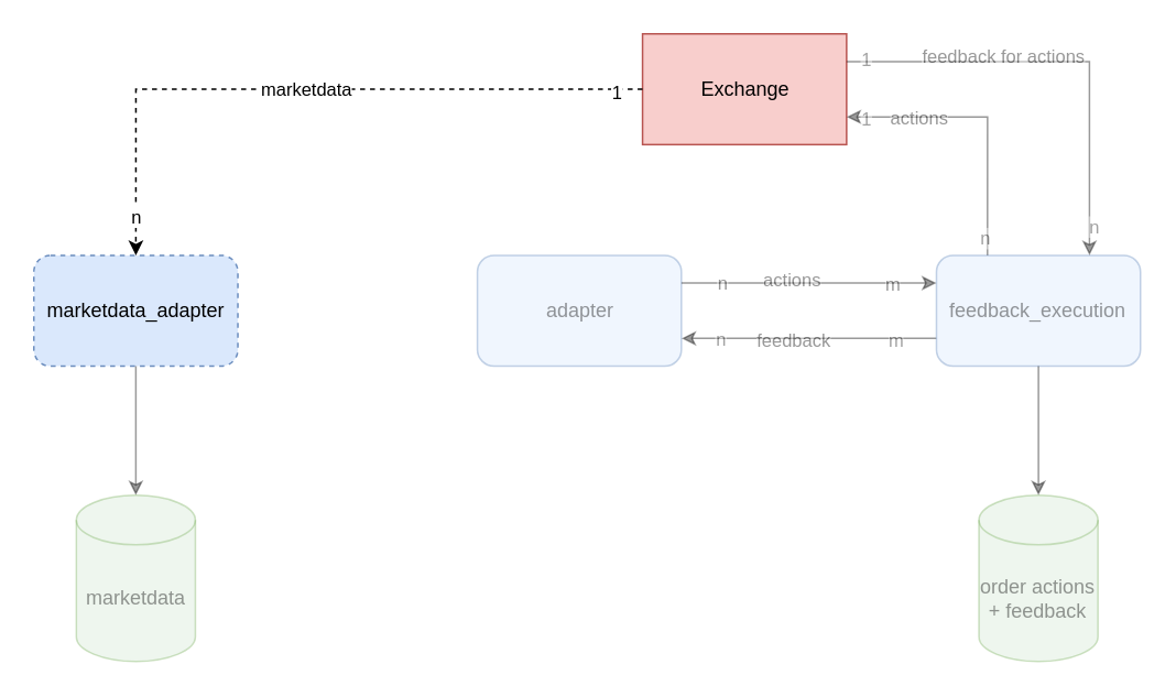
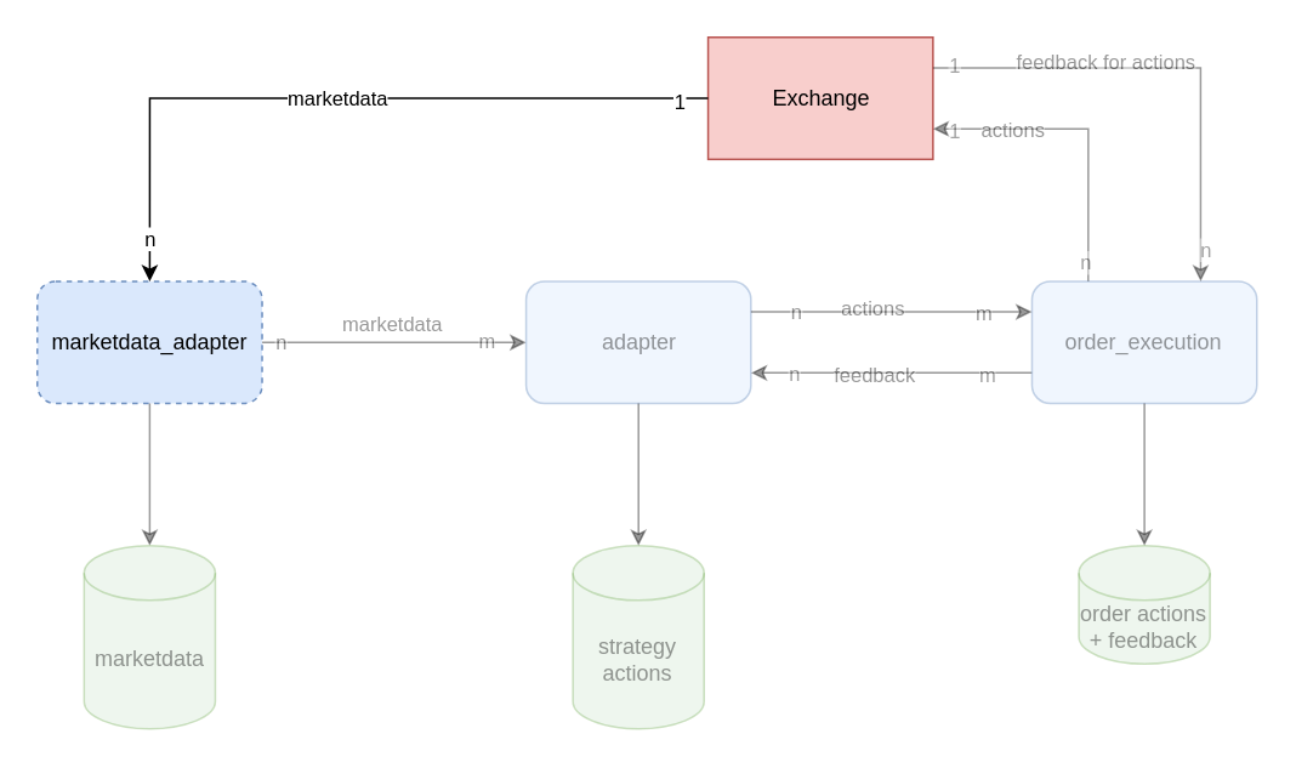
  <mxCell id="0" />
  <mxCell id="1" parent="0" />
  <mxCell id="2" value="marketdata_adapter" style="rounded=1;whiteSpace=wrap;html=1;fillColor=#dae8fc;strokeColor=#6c8ebf;dashed=1;" parent="1" vertex="1"><mxGeometry x="20" y="154.12" width="123.526" height="67.059" as="geometry" /></mxCell>
+ <mxCell id="3" style="edgeStyle=orthogonalEdgeStyle;rounded=0;orthogonalLoop=1;jettySize=auto;html=1;exitX=1;exitY=0.5;exitDx=0;exitDy=0;entryX=0;entryY=0.5;entryDx=0;entryDy=0;fillOpacity=40;strokeOpacity=40;textOpacity=40;" parent="1" source="2" target="12" edge="1"><mxGeometry relative="1" as="geometry" /></mxCell>
+ <mxCell id="4" value="marketdata" style="edgeLabel;html=1;align=center;verticalAlign=middle;resizable=0;points=[];fillOpacity=40;strokeOpacity=40;textOpacity=40;" parent="3" vertex="1" connectable="0"><mxGeometry x="-0.231" y="-1" relative="1" as="geometry"><mxPoint x="15" y="-11" as="offset" /></mxGeometry></mxCell>
+ <mxCell id="5" value="n" style="edgeLabel;html=1;align=center;verticalAlign=middle;resizable=0;points=[];fillOpacity=40;strokeOpacity=40;textOpacity=40;" parent="3" vertex="1" connectable="0"><mxGeometry x="-0.856" relative="1" as="geometry"><mxPoint as="offset" /></mxGeometry></mxCell>
+ <mxCell id="6" value="m" style="edgeLabel;html=1;align=center;verticalAlign=middle;resizable=0;points=[];fillOpacity=40;strokeOpacity=40;textOpacity=40;" parent="3" vertex="1" connectable="0"><mxGeometry x="0.692" y="1" relative="1" as="geometry"><mxPoint as="offset" /></mxGeometry></mxCell>
  <mxCell id="7" style="edgeStyle=orthogonalEdgeStyle;rounded=0;orthogonalLoop=1;jettySize=auto;html=1;exitX=0.5;exitY=1;exitDx=0;exitDy=0;entryX=0.5;entryY=0;entryDx=0;entryDy=0;entryPerimeter=0;fillOpacity=40;strokeOpacity=40;textOpacity=40;" parent="1" source="2" target="30" edge="1"><mxGeometry relative="1" as="geometry" /></mxCell>
  <mxCell id="8" value="Exchange" style="rounded=0;whiteSpace=wrap;html=1;fillColor=#f8cecc;strokeColor=#b85450;" parent="1" vertex="1"><mxGeometry x="388.54" y="20" width="123.526" height="67.059" as="geometry" /></mxCell>
- <mxCell id="9" value="marketdata" style="endArrow=classic;html=1;rounded=0;entryX=0.5;entryY=0;entryDx=0;entryDy=0;exitX=0;exitY=0.5;exitDx=0;exitDy=0;edgeStyle=orthogonalEdgeStyle;dashed=1;" parent="1" source="8" target="2" edge="1"><mxGeometry width="50" height="50" relative="1" as="geometry"><mxPoint x="370.891" y="567.647" as="sourcePoint" /><mxPoint x="422.36" y="511.765" as="targetPoint" /></mxGeometry></mxCell>
+ <mxCell id="9" value="marketdata" style="endArrow=classic;html=1;rounded=0;entryX=0.5;entryY=0;entryDx=0;entryDy=0;exitX=0;exitY=0.5;exitDx=0;exitDy=0;edgeStyle=orthogonalEdgeStyle;" parent="1" source="8" target="2" edge="1"><mxGeometry width="50" height="50" relative="1" as="geometry"><mxPoint x="370.891" y="567.647" as="sourcePoint" /><mxPoint x="422.36" y="511.765" as="targetPoint" /></mxGeometry></mxCell>
  <mxCell id="10" value="1" style="edgeLabel;html=1;align=center;verticalAlign=middle;resizable=0;points=[];" parent="9" vertex="1" connectable="0"><mxGeometry x="-0.919" y="2" relative="1" as="geometry"><mxPoint as="offset" /></mxGeometry></mxCell>
  <mxCell id="11" value="n" style="edgeLabel;html=1;align=center;verticalAlign=middle;resizable=0;points=[];" parent="9" vertex="1" connectable="0"><mxGeometry x="0.884" relative="1" as="geometry"><mxPoint as="offset" /></mxGeometry></mxCell>
  <mxCell id="12" value="adapter" style="rounded=1;whiteSpace=wrap;html=1;fillColor=#dae8fc;strokeColor=#6c8ebf;fillOpacity=40;strokeOpacity=40;textOpacity=40;" parent="1" vertex="1"><mxGeometry x="288.54" y="154.118" width="123.526" height="67.059" as="geometry" /></mxCell>
  <mxCell id="13" style="edgeStyle=orthogonalEdgeStyle;rounded=0;orthogonalLoop=1;jettySize=auto;html=1;exitX=0.25;exitY=0;exitDx=0;exitDy=0;entryX=1;entryY=0.75;entryDx=0;entryDy=0;startArrow=none;startFill=0;fillOpacity=40;strokeOpacity=40;textOpacity=40;" parent="1" source="21" target="8" edge="1"><mxGeometry relative="1" as="geometry" /></mxCell>
  <mxCell id="14" value="actions" style="edgeLabel;html=1;align=center;verticalAlign=middle;resizable=0;points=[];fillOpacity=40;strokeOpacity=40;textOpacity=40;" parent="13" vertex="1" connectable="0"><mxGeometry x="0.495" relative="1" as="geometry"><mxPoint as="offset" /></mxGeometry></mxCell>
  <mxCell id="15" value="1" style="edgeLabel;html=1;align=center;verticalAlign=middle;resizable=0;points=[];fontColor=#1A1A1A;fillOpacity=40;strokeOpacity=40;textOpacity=40;" parent="13" vertex="1" connectable="0"><mxGeometry x="0.874" y="1" relative="1" as="geometry"><mxPoint as="offset" /></mxGeometry></mxCell>
  <mxCell id="16" value="n" style="edgeLabel;html=1;align=center;verticalAlign=middle;resizable=0;points=[];fontColor=#1A1A1A;fillOpacity=40;strokeOpacity=40;textOpacity=40;" parent="13" vertex="1" connectable="0"><mxGeometry x="-0.873" y="2" relative="1" as="geometry"><mxPoint as="offset" /></mxGeometry></mxCell>
  <mxCell id="17" style="edgeStyle=orthogonalEdgeStyle;rounded=0;orthogonalLoop=1;jettySize=auto;html=1;exitX=0;exitY=0.75;exitDx=0;exitDy=0;entryX=1;entryY=0.75;entryDx=0;entryDy=0;fillOpacity=40;strokeOpacity=40;textOpacity=40;" parent="1" source="21" target="12" edge="1"><mxGeometry relative="1" as="geometry" /></mxCell>
  <mxCell id="18" value="feedback" style="edgeLabel;html=1;align=center;verticalAlign=middle;resizable=0;points=[];fillOpacity=40;strokeOpacity=40;textOpacity=40;" parent="17" vertex="1" connectable="0"><mxGeometry x="0.133" y="1" relative="1" as="geometry"><mxPoint as="offset" /></mxGeometry></mxCell>
  <mxCell id="19" value="m" style="edgeLabel;html=1;align=center;verticalAlign=middle;resizable=0;points=[];fontColor=#1A1A1A;fillOpacity=40;strokeOpacity=40;textOpacity=40;" parent="17" vertex="1" connectable="0"><mxGeometry x="-0.67" y="1" relative="1" as="geometry"><mxPoint as="offset" /></mxGeometry></mxCell>
  <mxCell id="20" value="n" style="edgeLabel;html=1;align=center;verticalAlign=middle;resizable=0;points=[];fontColor=#1A1A1A;fillOpacity=40;strokeOpacity=40;textOpacity=40;" parent="17" vertex="1" connectable="0"><mxGeometry x="0.703" relative="1" as="geometry"><mxPoint as="offset" /></mxGeometry></mxCell>
- <mxCell id="21" value="feedback_execution" style="rounded=1;whiteSpace=wrap;html=1;fillColor=#dae8fc;strokeColor=#6c8ebf;fillOpacity=40;strokeOpacity=40;textOpacity=40;" parent="1" vertex="1"><mxGeometry x="566.474" y="154.118" width="123.526" height="67.059" as="geometry" /></mxCell>
+ <mxCell id="21" value="order_execution" style="rounded=1;whiteSpace=wrap;html=1;fillColor=#dae8fc;strokeColor=#6c8ebf;fillOpacity=40;strokeOpacity=40;textOpacity=40;" parent="1" vertex="1"><mxGeometry x="566.474" y="154.118" width="123.526" height="67.059" as="geometry" /></mxCell>
  <mxCell id="22" style="edgeStyle=orthogonalEdgeStyle;rounded=0;orthogonalLoop=1;jettySize=auto;html=1;exitX=1;exitY=0.25;exitDx=0;exitDy=0;entryX=0.75;entryY=0;entryDx=0;entryDy=0;fillOpacity=40;strokeOpacity=40;textOpacity=40;" parent="1" source="8" target="21" edge="1"><mxGeometry relative="1" as="geometry" /></mxCell>
  <mxCell id="23" value="feedback for actions" style="edgeLabel;html=1;align=center;verticalAlign=middle;resizable=0;points=[];fillOpacity=40;strokeOpacity=40;textOpacity=40;" parent="22" vertex="1" connectable="0"><mxGeometry x="-0.287" y="3" relative="1" as="geometry"><mxPoint as="offset" /></mxGeometry></mxCell>
  <mxCell id="24" value="1" style="edgeLabel;html=1;align=center;verticalAlign=middle;resizable=0;points=[];fontColor=#1A1A1A;fillOpacity=40;strokeOpacity=40;textOpacity=40;" parent="22" vertex="1" connectable="0"><mxGeometry x="-0.918" y="1" relative="1" as="geometry"><mxPoint as="offset" /></mxGeometry></mxCell>
  <mxCell id="25" value="n" style="edgeLabel;html=1;align=center;verticalAlign=middle;resizable=0;points=[];fontColor=#1A1A1A;fillOpacity=40;strokeOpacity=40;textOpacity=40;" parent="22" vertex="1" connectable="0"><mxGeometry x="0.868" y="2" relative="1" as="geometry"><mxPoint as="offset" /></mxGeometry></mxCell>
  <mxCell id="26" style="edgeStyle=orthogonalEdgeStyle;rounded=0;orthogonalLoop=1;jettySize=auto;html=1;exitX=1;exitY=0.25;exitDx=0;exitDy=0;entryX=0;entryY=0.25;entryDx=0;entryDy=0;startArrow=none;startFill=0;fillOpacity=40;strokeOpacity=40;textOpacity=40;" parent="1" source="12" target="21" edge="1"><mxGeometry relative="1" as="geometry" /></mxCell>
  <mxCell id="27" value="n" style="edgeLabel;html=1;align=center;verticalAlign=middle;resizable=0;points=[];fillOpacity=40;strokeOpacity=40;textOpacity=40;" parent="26" vertex="1" connectable="0"><mxGeometry x="-0.695" y="-3" relative="1" as="geometry"><mxPoint y="-3" as="offset" /></mxGeometry></mxCell>
  <mxCell id="28" value="m" style="edgeLabel;html=1;align=center;verticalAlign=middle;resizable=0;points=[];fillOpacity=40;strokeOpacity=40;textOpacity=40;" parent="26" vertex="1" connectable="0"><mxGeometry x="0.714" y="-1" relative="1" as="geometry"><mxPoint x="-5" as="offset" /></mxGeometry></mxCell>
  <mxCell id="29" value="actions" style="edgeLabel;html=1;align=center;verticalAlign=middle;resizable=0;points=[];fillOpacity=40;strokeOpacity=40;textOpacity=40;" parent="26" vertex="1" connectable="0"><mxGeometry x="-0.147" y="2" relative="1" as="geometry"><mxPoint as="offset" /></mxGeometry></mxCell>
  <mxCell id="30" value="marketdata" style="shape=cylinder3;whiteSpace=wrap;html=1;boundedLbl=1;backgroundOutline=1;size=15;fillColor=#d5e8d4;strokeColor=#82b366;fillOpacity=40;strokeOpacity=40;textOpacity=40;" parent="1" vertex="1"><mxGeometry x="45.73" y="299.412" width="72.057" height="100.588" as="geometry" /></mxCell>
- <mxCell id="33" value="order actions + feedback" style="shape=cylinder3;whiteSpace=wrap;html=1;boundedLbl=1;backgroundOutline=1;size=15;fillColor=#d5e8d4;strokeColor=#82b366;fillOpacity=40;strokeOpacity=40;textOpacity=40;" parent="1" vertex="1"><mxGeometry x="592.209" y="299.412" width="72.057" height="100.588" as="geometry" /></mxCell>
+ <mxCell id="31" value="strategy actions" style="shape=cylinder3;whiteSpace=wrap;html=1;boundedLbl=1;backgroundOutline=1;size=15;fillColor=#d5e8d4;strokeColor=#82b366;fillOpacity=40;strokeOpacity=40;textOpacity=40;" parent="1" vertex="1"><mxGeometry x="314.275" y="299.412" width="72.057" height="100.588" as="geometry" /></mxCell>
+ <mxCell id="32" style="edgeStyle=orthogonalEdgeStyle;rounded=0;orthogonalLoop=1;jettySize=auto;html=1;exitX=0.5;exitY=1;exitDx=0;exitDy=0;entryX=0.5;entryY=0;entryDx=0;entryDy=0;entryPerimeter=0;fillOpacity=40;strokeOpacity=40;textOpacity=40;" parent="1" source="12" target="31" edge="1"><mxGeometry relative="1" as="geometry" /></mxCell>
+ <mxCell id="33" value="order actions + feedback" style="shape=cylinder3;whiteSpace=wrap;html=1;boundedLbl=1;backgroundOutline=1;size=15;fillColor=#d5e8d4;strokeColor=#82b366;fillOpacity=40;strokeOpacity=40;textOpacity=40;" parent="1" vertex="1"><mxGeometry x="592.209" y="299.412" width="72.057" height="65" as="geometry" /></mxCell>
  <mxCell id="34" style="edgeStyle=orthogonalEdgeStyle;rounded=0;orthogonalLoop=1;jettySize=auto;html=1;exitX=0.5;exitY=1;exitDx=0;exitDy=0;entryX=0.5;entryY=0;entryDx=0;entryDy=0;entryPerimeter=0;fillOpacity=40;strokeOpacity=40;textOpacity=40;" parent="1" source="21" target="33" edge="1"><mxGeometry relative="1" as="geometry" /></mxCell>
